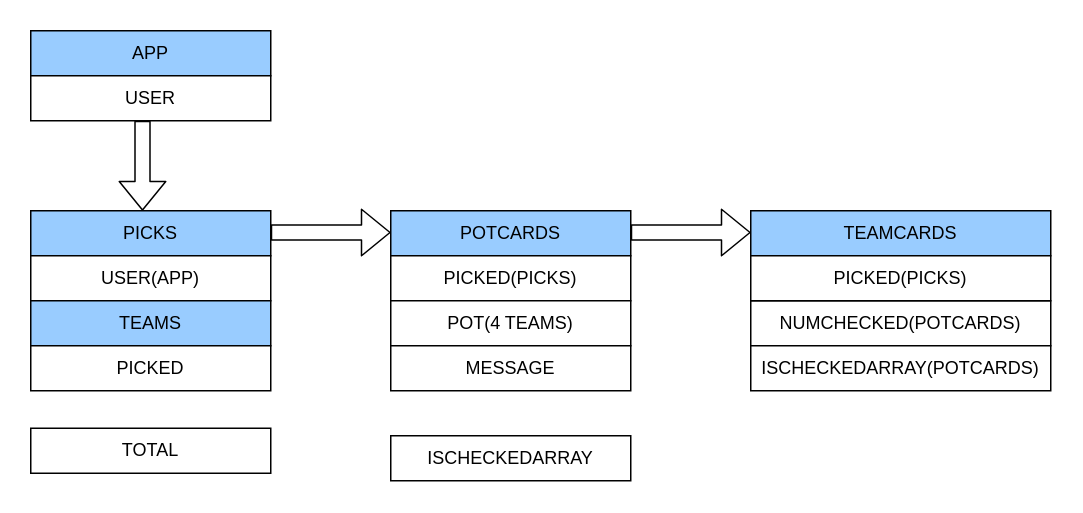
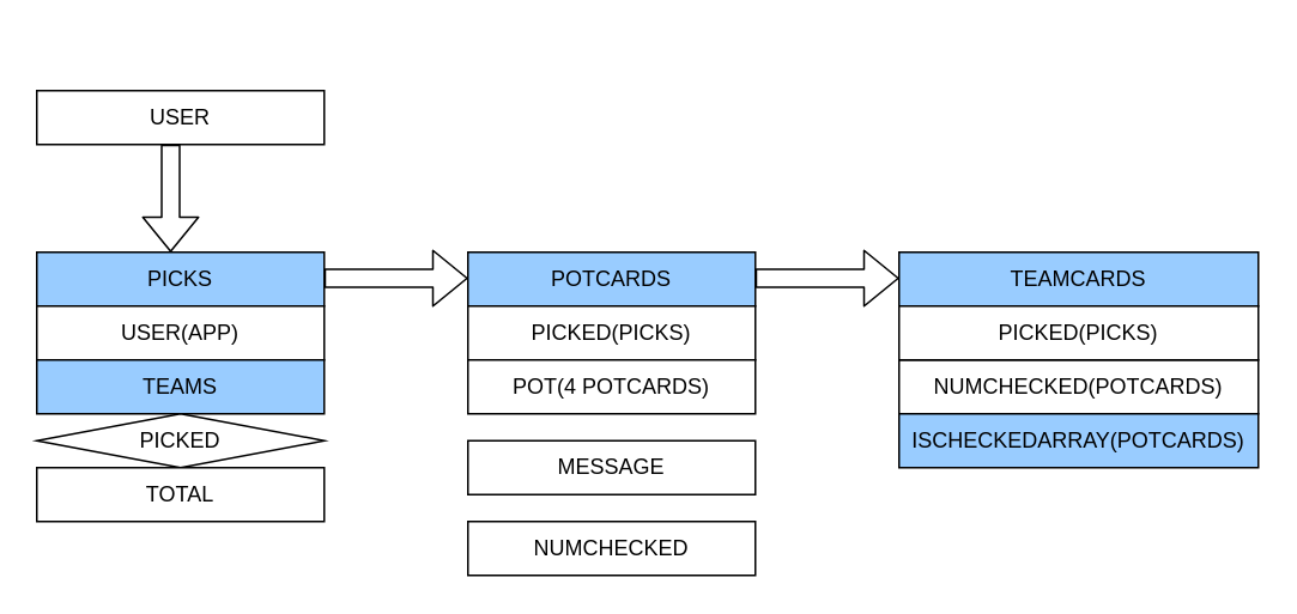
  <mxCell id="0" />
  <mxCell id="1" parent="0" />
- <mxCell id="2" value="&lt;font color=&quot;#000000&quot;&gt;APP&lt;/font&gt;" style="rounded=0;whiteSpace=wrap;html=1;fillColor=#99CCFF;align=center;" vertex="1" parent="1"><mxGeometry x="20" y="20" width="160" height="30" as="geometry" /></mxCell>
  <mxCell id="3" value="USER" style="rounded=0;whiteSpace=wrap;html=1;" vertex="1" parent="1"><mxGeometry x="20" y="50" width="160" height="30" as="geometry" /></mxCell>
  <mxCell id="4" value="&lt;font color=&quot;#000000&quot;&gt;PICKS&lt;/font&gt;" style="rounded=0;whiteSpace=wrap;html=1;fillColor=#99CCFF;align=center;" vertex="1" parent="1"><mxGeometry x="20" y="140" width="160" height="30" as="geometry" /></mxCell>
  <mxCell id="5" value="USER(APP)" style="rounded=0;whiteSpace=wrap;html=1;" vertex="1" parent="1"><mxGeometry x="20" y="170" width="160" height="30" as="geometry" /></mxCell>
  <mxCell id="6" value="" style="shape=flexArrow;endArrow=classic;html=1;fontColor=#000000;" edge="1" parent="1"><mxGeometry width="50" height="50" relative="1" as="geometry"><mxPoint x="94.5" y="80" as="sourcePoint" /><mxPoint x="94.5" y="140" as="targetPoint" /></mxGeometry></mxCell>
  <mxCell id="7" value="TEAMS" style="rounded=0;whiteSpace=wrap;html=1;fillColor=#99ccff;" vertex="1" parent="1"><mxGeometry x="20" y="200" width="160" height="30" as="geometry" /></mxCell>
- <mxCell id="8" value="PICKED" style="rounded=0;whiteSpace=wrap;html=1;" vertex="1" parent="1"><mxGeometry x="20" y="230" width="160" height="30" as="geometry" /></mxCell>
- <mxCell id="9" value="TOTAL" style="rounded=0;whiteSpace=wrap;html=1;" vertex="1" parent="1"><mxGeometry x="20" y="285" width="160" height="30" as="geometry" /></mxCell>
+ <mxCell id="8" value="PICKED" style="rhombus;whiteSpace=wrap;html=1;" vertex="1" parent="1"><mxGeometry x="20" y="230" width="160" height="30" as="geometry" /></mxCell>
+ <mxCell id="9" value="TOTAL" style="rounded=0;whiteSpace=wrap;html=1;" vertex="1" parent="1"><mxGeometry x="20" y="260" width="160" height="30" as="geometry" /></mxCell>
  <mxCell id="10" value="&lt;font color=&quot;#000000&quot;&gt;POTCARDS&lt;/font&gt;" style="rounded=0;whiteSpace=wrap;html=1;fillColor=#99CCFF;align=center;" vertex="1" parent="1"><mxGeometry x="260" y="140" width="160" height="30" as="geometry" /></mxCell>
  <mxCell id="11" value="PICKED(PICKS)" style="rounded=0;whiteSpace=wrap;html=1;" vertex="1" parent="1"><mxGeometry x="260" y="170" width="160" height="30" as="geometry" /></mxCell>
- <mxCell id="12" value="POT(4 TEAMS)" style="rounded=0;whiteSpace=wrap;html=1;" vertex="1" parent="1"><mxGeometry x="260" y="200" width="160" height="30" as="geometry" /></mxCell>
- <mxCell id="13" value="MESSAGE" style="rounded=0;whiteSpace=wrap;html=1;" vertex="1" parent="1"><mxGeometry x="260" y="230" width="160" height="30" as="geometry" /></mxCell>
- <mxCell id="14" value="ISCHECKEDARRAY" style="rounded=0;whiteSpace=wrap;html=1;" vertex="1" parent="1"><mxGeometry x="260" y="290" width="160" height="30" as="geometry" /></mxCell>
+ <mxCell id="12" value="POT(4 POTCARDS)" style="rounded=0;whiteSpace=wrap;html=1;" vertex="1" parent="1"><mxGeometry x="260" y="200" width="160" height="30" as="geometry" /></mxCell>
+ <mxCell id="13" value="MESSAGE" style="rounded=0;whiteSpace=wrap;html=1;" vertex="1" parent="1"><mxGeometry x="260" y="245" width="160" height="30" as="geometry" /></mxCell>
+ <mxCell id="14" value="NUMCHECKED" style="rounded=0;whiteSpace=wrap;html=1;" vertex="1" parent="1"><mxGeometry x="260" y="290" width="160" height="30" as="geometry" /></mxCell>
  <mxCell id="15" value="" style="group" vertex="1" connectable="0" parent="1"><mxGeometry x="500" y="140" width="200" height="120" as="geometry" /></mxCell>
  <mxCell id="16" value="&lt;font color=&quot;#000000&quot;&gt;TEAMCARDS&lt;/font&gt;" style="rounded=0;whiteSpace=wrap;html=1;fillColor=#99CCFF;align=center;" vertex="1" parent="15"><mxGeometry width="200" height="30" as="geometry" /></mxCell>
  <mxCell id="17" value="NUMCHECKED(POTCARDS)" style="rounded=0;whiteSpace=wrap;html=1;" vertex="1" parent="15"><mxGeometry y="60" width="200" height="30" as="geometry" /></mxCell>
- <mxCell id="18" value="ISCHECKEDARRAY(POTCARDS)" style="rounded=0;whiteSpace=wrap;html=1;" vertex="1" parent="15"><mxGeometry y="90" width="200" height="30" as="geometry" /></mxCell>
+ <mxCell id="18" value="ISCHECKEDARRAY(POTCARDS)" style="rounded=0;whiteSpace=wrap;html=1;fillColor=#99ccff;" vertex="1" parent="15"><mxGeometry y="90" width="200" height="30" as="geometry" /></mxCell>
  <mxCell id="19" value="PICKED(PICKS)" style="rounded=0;whiteSpace=wrap;html=1;" vertex="1" parent="15"><mxGeometry y="30" width="200" height="30" as="geometry" /></mxCell>
  <mxCell id="20" value="" style="shape=flexArrow;endArrow=classic;html=1;fontColor=#000000;" edge="1" parent="1"><mxGeometry width="50" height="50" relative="1" as="geometry"><mxPoint x="180" y="154.5" as="sourcePoint" /><mxPoint x="260" y="154.5" as="targetPoint" /></mxGeometry></mxCell>
  <mxCell id="21" value="" style="shape=flexArrow;endArrow=classic;html=1;fontColor=#000000;" edge="1" parent="1"><mxGeometry width="50" height="50" relative="1" as="geometry"><mxPoint x="420" y="154.5" as="sourcePoint" /><mxPoint x="500" y="154.5" as="targetPoint" /></mxGeometry></mxCell>
